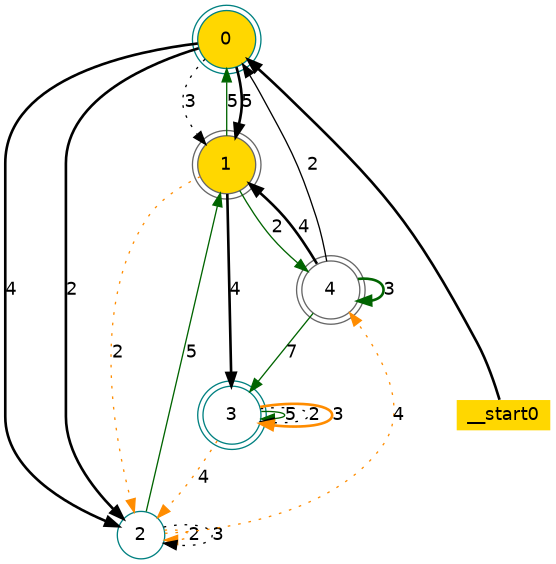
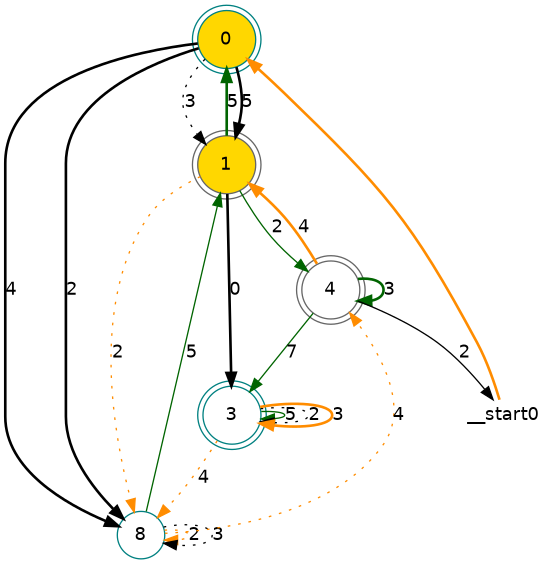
  digraph {
    fontname="DejaVu Sans"
    node [color=teal fillcolor=white fontname="DejaVu Sans" shape=doublecircle style=filled]
    edge [color=black fontname="DejaVu Sans" style=bold]
    n1 [fillcolor=gold label=0]
    n2 [color=gray40 fillcolor=gold label=1]
-   n3 [label=2 shape=circle]
+   n3 [label=8 shape=circle]
    n4 [label=3]
    n5 [color=gray40 label=4]
-   __start0 [fillcolor=gold height=0 shape=none width=0]
+   __start0 [height=0 shape=none width=0]
    n1 -> n2 [label=5]
    n1 -> n2 [label=3 style=dotted]
    n1 -> n3 [label=4]
    n1 -> n3 [label=2]
-   n2 -> n1 [color=darkgreen label=5 style=solid]
+   n2 -> n1 [color=darkgreen label=5]
    n2 -> n3 [color=darkorange label=2 style=dotted]
-   n2 -> n4 [label=4]
+   n2 -> n4 [label=0]
    n2 -> n5 [color=darkgreen label=2 style=solid]
    n3 -> n2 [color=darkgreen label=5 style=solid]
    n3 -> n3 [color=darkorange label=2 style=dotted]
    n3 -> n3 [label=3 style=dotted]
    n3 -> n5 [color=darkorange label=4 style=dotted]
    n4 -> n3 [color=darkorange label=4 style=dotted]
    n4 -> n4 [color=darkgreen label=5 style=solid]
    n4 -> n4 [label=2 style=dotted]
    n4 -> n4 [color=darkorange label=3]
-   n5 -> n1 [label=2 style=solid]
-   n5 -> n2 [label=4]
+   n5 -> __start0 [label=2 style=solid]
+   n5 -> n2 [color=darkorange label=4]
    n5 -> n4 [color=darkgreen label=7 style=solid]
    n5 -> n5 [color=darkgreen label=3]
-   __start0 -> n1
+   __start0 -> n1 [color=darkorange]
  }
